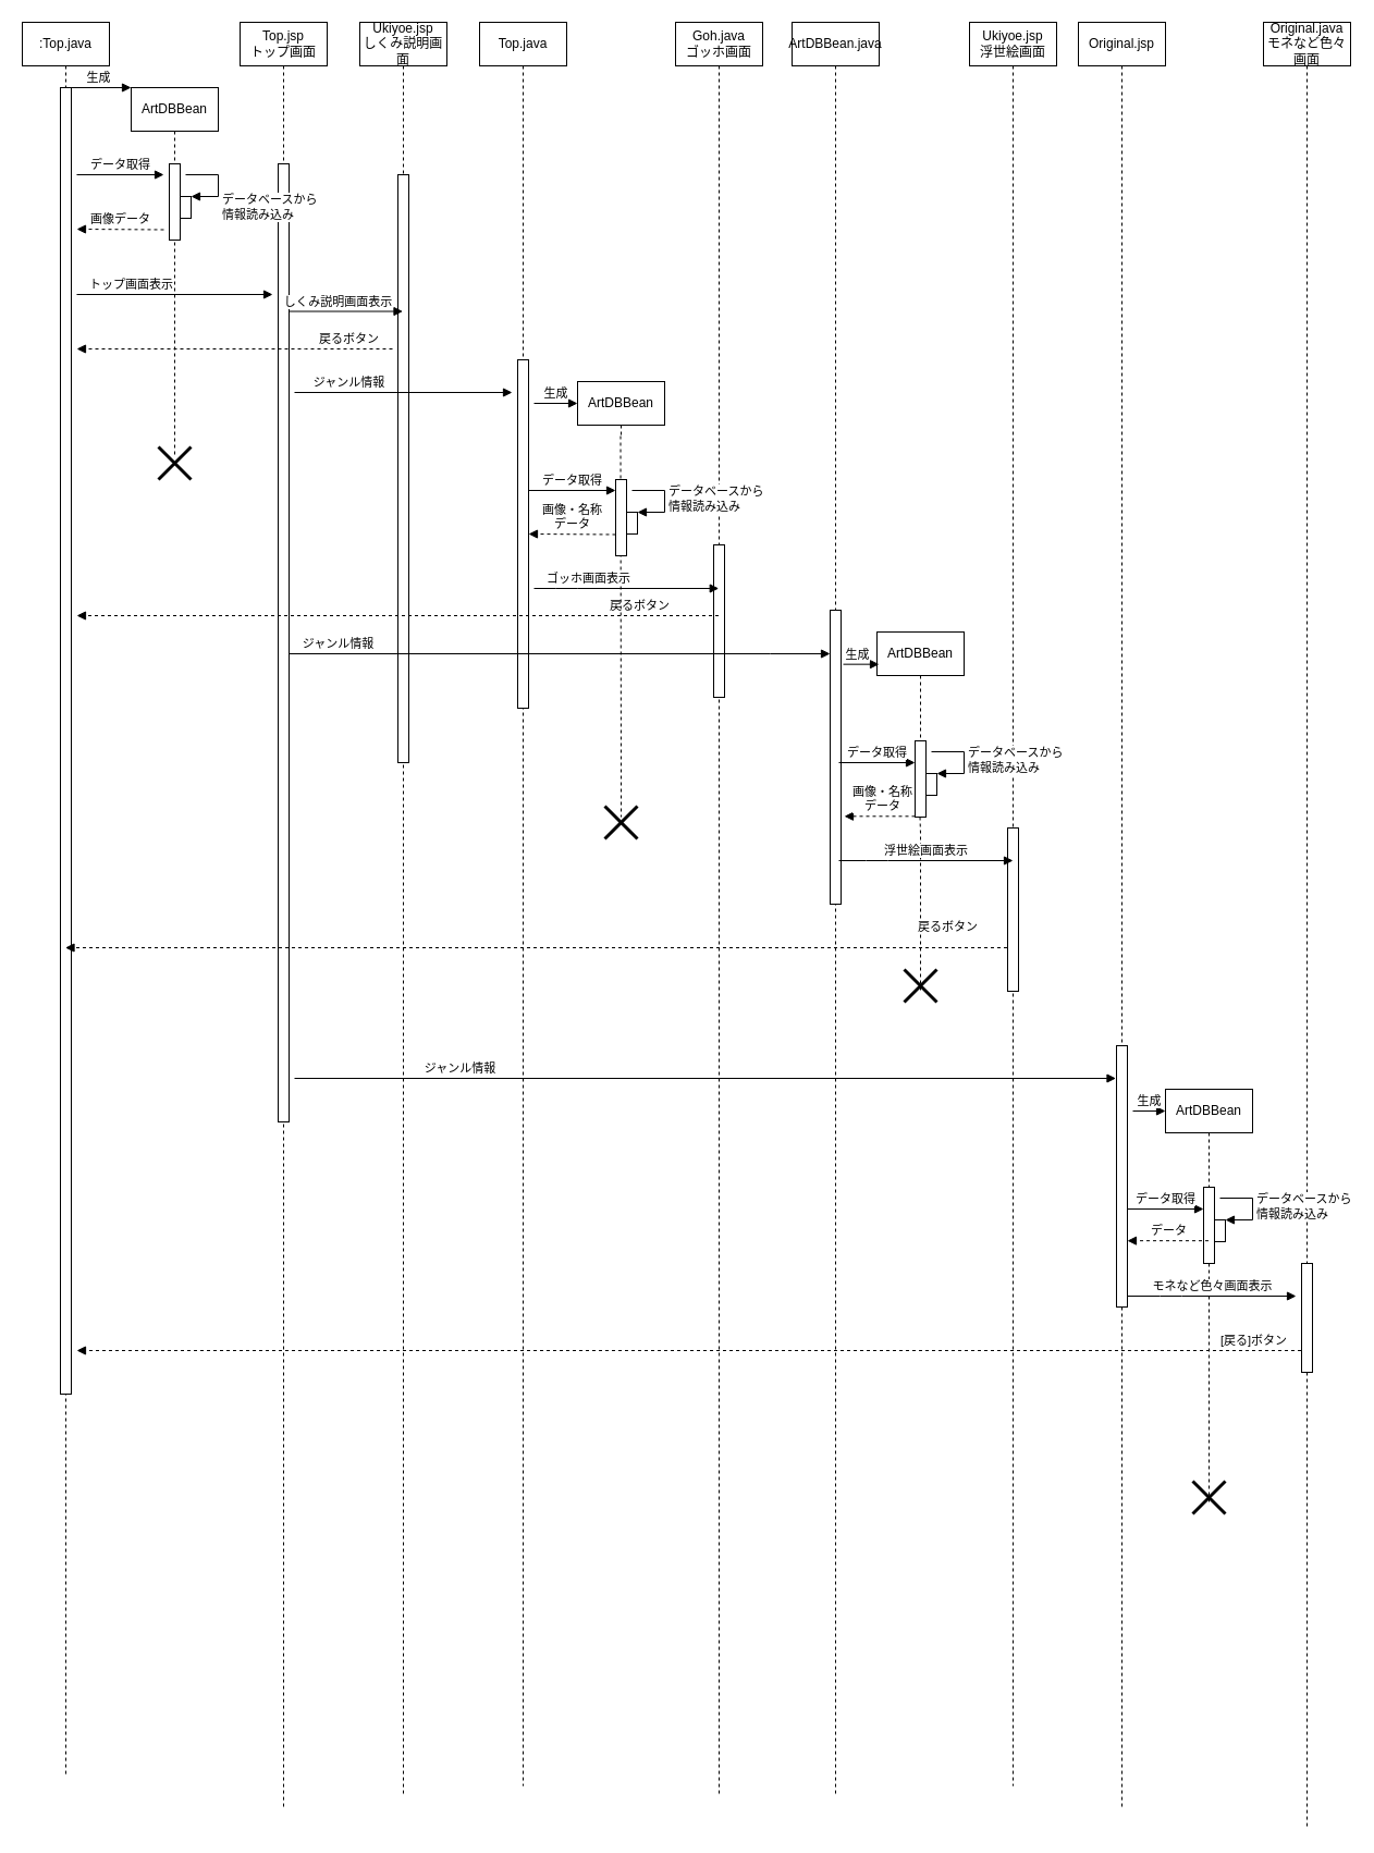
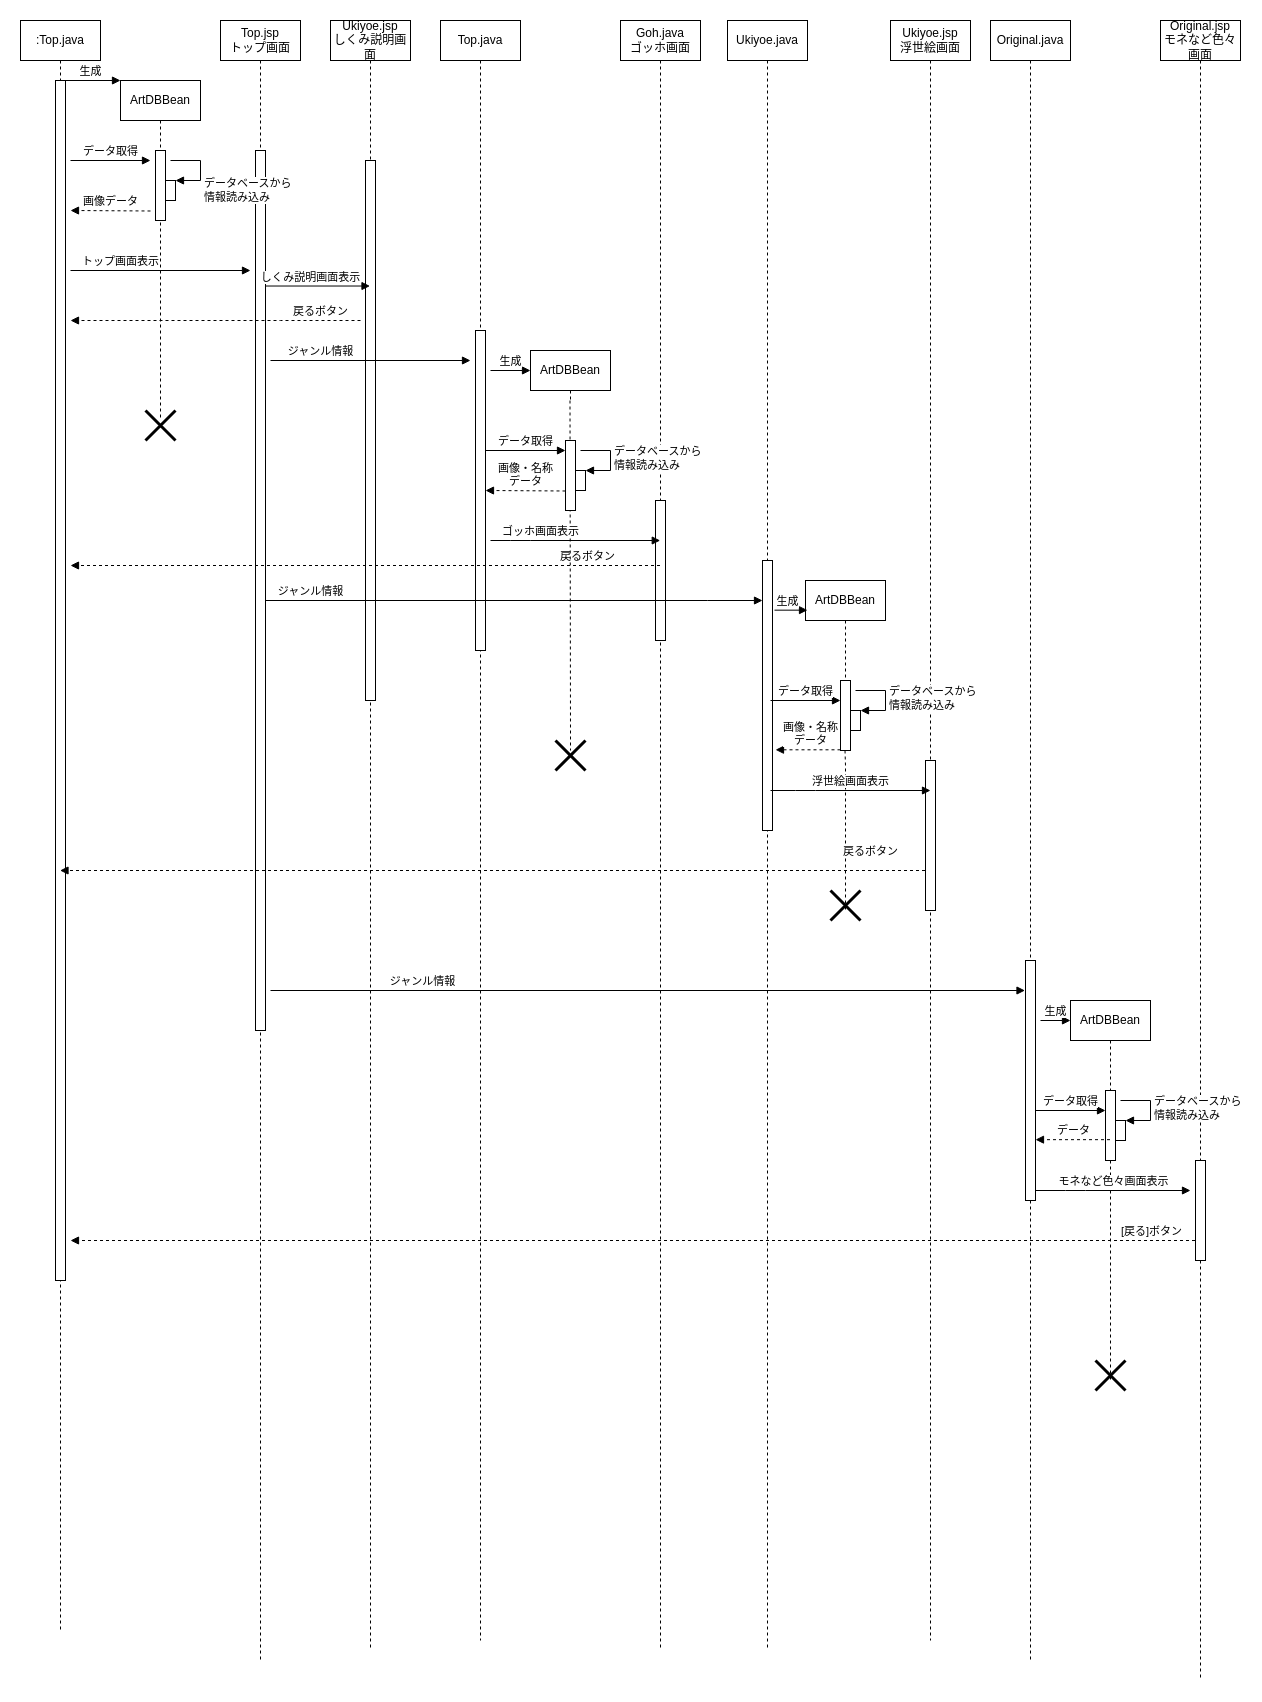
  <mxCell id="0" />
  <mxCell id="1" parent="0" />
  <mxCell id="2" value="Top.jsp&lt;br&gt;トップ画面" style="shape=umlLifeline;perimeter=lifelinePerimeter;whiteSpace=wrap;html=1;container=1;collapsible=0;recursiveResize=0;outlineConnect=0;" parent="1" vertex="1"><mxGeometry x="220" y="20" width="80" height="1640" as="geometry" /></mxCell>
  <mxCell id="3" value="" style="html=1;points=[];perimeter=orthogonalPerimeter;" parent="2" vertex="1"><mxGeometry x="35" y="130" width="10" height="880" as="geometry" /></mxCell>
  <mxCell id="4" value=":Top.java" style="shape=umlLifeline;perimeter=lifelinePerimeter;whiteSpace=wrap;html=1;container=1;collapsible=0;recursiveResize=0;outlineConnect=0;" parent="1" vertex="1"><mxGeometry x="20" y="20" width="80" height="1610" as="geometry" /></mxCell>
  <mxCell id="5" value="" style="html=1;points=[];perimeter=orthogonalPerimeter;" parent="4" vertex="1"><mxGeometry x="35" y="60" width="10" height="1200" as="geometry" /></mxCell>
  <mxCell id="6" value="ArtDBBean" style="shape=umlLifeline;perimeter=lifelinePerimeter;whiteSpace=wrap;html=1;container=1;collapsible=0;recursiveResize=0;outlineConnect=0;" parent="1" vertex="1"><mxGeometry x="120" y="80" width="80" height="340" as="geometry" /></mxCell>
  <mxCell id="7" value="" style="html=1;points=[];perimeter=orthogonalPerimeter;" parent="6" vertex="1"><mxGeometry x="35" y="70" width="10" height="70" as="geometry" /></mxCell>
  <mxCell id="8" value="" style="html=1;points=[];perimeter=orthogonalPerimeter;" parent="6" vertex="1"><mxGeometry x="45" y="100" width="10" height="20" as="geometry" /></mxCell>
  <mxCell id="9" value="データベースから&lt;br&gt;情報読み込み" style="edgeStyle=orthogonalEdgeStyle;html=1;align=left;spacingLeft=2;endArrow=block;rounded=0;entryX=1;entryY=0;" parent="6" target="8" edge="1"><mxGeometry x="0.333" y="10" relative="1" as="geometry"><mxPoint x="50" y="80" as="sourcePoint" /><Array as="points"><mxPoint x="80" y="80" /></Array><mxPoint as="offset" /></mxGeometry></mxCell>
  <mxCell id="10" value="生成" style="html=1;verticalAlign=bottom;endArrow=block;" parent="1" edge="1"><mxGeometry width="80" relative="1" as="geometry"><mxPoint x="60" y="80" as="sourcePoint" /><mxPoint x="120" y="80" as="targetPoint" /></mxGeometry></mxCell>
  <mxCell id="11" value="データ取得" style="html=1;verticalAlign=bottom;endArrow=block;" parent="1" edge="1"><mxGeometry width="80" relative="1" as="geometry"><mxPoint x="70" y="160" as="sourcePoint" /><mxPoint x="150" y="160" as="targetPoint" /></mxGeometry></mxCell>
  <mxCell id="12" value="画像データ" style="html=1;verticalAlign=bottom;endArrow=block;dashed=1;" parent="1" edge="1"><mxGeometry width="80" relative="1" as="geometry"><mxPoint x="150" y="210.5" as="sourcePoint" /><mxPoint x="70" y="210" as="targetPoint" /></mxGeometry></mxCell>
  <mxCell id="13" value="トップ画面表示" style="html=1;verticalAlign=bottom;endArrow=block;" parent="1" edge="1"><mxGeometry x="-0.444" width="80" relative="1" as="geometry"><mxPoint x="70" y="270" as="sourcePoint" /><mxPoint x="250" y="270" as="targetPoint" /><mxPoint as="offset" /></mxGeometry></mxCell>
  <mxCell id="14" value="Ukiyoe.jsp&lt;br&gt;しくみ説明画面" style="shape=umlLifeline;perimeter=lifelinePerimeter;whiteSpace=wrap;html=1;container=1;collapsible=0;recursiveResize=0;outlineConnect=0;" parent="1" vertex="1"><mxGeometry x="330" y="20" width="80" height="1630" as="geometry" /></mxCell>
  <mxCell id="15" value="" style="html=1;points=[];perimeter=orthogonalPerimeter;" parent="14" vertex="1"><mxGeometry x="35" y="140" width="10" height="540" as="geometry" /></mxCell>
  <mxCell id="16" value="しくみ説明画面表示" style="html=1;verticalAlign=bottom;endArrow=block;exitX=1.014;exitY=0.154;exitDx=0;exitDy=0;exitPerimeter=0;" parent="1" target="14" edge="1" source="3"><mxGeometry x="-0.14" width="80" relative="1" as="geometry"><mxPoint x="270" y="270" as="sourcePoint" /><mxPoint x="350" y="270" as="targetPoint" /><mxPoint as="offset" /></mxGeometry></mxCell>
  <mxCell id="17" value="Top.java" style="shape=umlLifeline;perimeter=lifelinePerimeter;whiteSpace=wrap;html=1;container=1;collapsible=0;recursiveResize=0;outlineConnect=0;" parent="1" vertex="1"><mxGeometry x="440" y="20" width="80" height="1620" as="geometry" /></mxCell>
  <mxCell id="18" value="" style="html=1;points=[];perimeter=orthogonalPerimeter;" parent="17" vertex="1"><mxGeometry x="35" y="310" width="10" height="320" as="geometry" /></mxCell>
  <mxCell id="19" value="Goh.java&lt;br&gt;ゴッホ画面" style="shape=umlLifeline;perimeter=lifelinePerimeter;whiteSpace=wrap;html=1;container=1;collapsible=0;recursiveResize=0;outlineConnect=0;" parent="1" vertex="1"><mxGeometry x="620" y="20" width="80" height="1630" as="geometry" /></mxCell>
  <mxCell id="20" value="" style="html=1;points=[];perimeter=orthogonalPerimeter;" parent="19" vertex="1"><mxGeometry x="35" y="480" width="10" height="140" as="geometry" /></mxCell>
  <mxCell id="21" value="ジャンル情報" style="html=1;verticalAlign=bottom;endArrow=block;" parent="19" edge="1"><mxGeometry x="-0.821" width="80" relative="1" as="geometry"><mxPoint x="-354.5" y="580" as="sourcePoint" /><mxPoint x="142" y="580" as="targetPoint" /><Array as="points"><mxPoint x="65.5" y="580" /><mxPoint x="85.5" y="580" /></Array><mxPoint as="offset" /></mxGeometry></mxCell>
- <mxCell id="22" value="ArtDBBean.java" style="shape=umlLifeline;perimeter=lifelinePerimeter;whiteSpace=wrap;html=1;container=1;collapsible=0;recursiveResize=0;outlineConnect=0;" parent="1" vertex="1"><mxGeometry x="727" y="20" width="80" height="1630" as="geometry" /></mxCell>
+ <mxCell id="22" value="Ukiyoe.java" style="shape=umlLifeline;perimeter=lifelinePerimeter;whiteSpace=wrap;html=1;container=1;collapsible=0;recursiveResize=0;outlineConnect=0;" parent="1" vertex="1"><mxGeometry x="727" y="20" width="80" height="1630" as="geometry" /></mxCell>
  <mxCell id="23" value="" style="html=1;points=[];perimeter=orthogonalPerimeter;" parent="22" vertex="1"><mxGeometry x="35" y="540" width="10" height="270" as="geometry" /></mxCell>
  <mxCell id="24" value="ジャンル情報" style="html=1;verticalAlign=bottom;endArrow=block;" parent="1" edge="1"><mxGeometry x="-0.5" width="80" relative="1" as="geometry"><mxPoint x="270" y="360" as="sourcePoint" /><mxPoint x="470" y="360" as="targetPoint" /><mxPoint as="offset" /></mxGeometry></mxCell>
  <mxCell id="25" value="Ukiyoe.jsp&lt;br&gt;浮世絵画面" style="shape=umlLifeline;perimeter=lifelinePerimeter;whiteSpace=wrap;html=1;container=1;collapsible=0;recursiveResize=0;outlineConnect=0;" parent="1" vertex="1"><mxGeometry x="890" y="20" width="80" height="1620" as="geometry" /></mxCell>
  <mxCell id="26" value="" style="html=1;points=[];perimeter=orthogonalPerimeter;" parent="25" vertex="1"><mxGeometry x="35" y="740" width="10" height="150" as="geometry" /></mxCell>
  <mxCell id="27" value="戻るボタン" style="html=1;verticalAlign=bottom;endArrow=block;dashed=1;" parent="1" edge="1"><mxGeometry x="-0.753" width="80" relative="1" as="geometry"><mxPoint x="659.5" y="565" as="sourcePoint" /><mxPoint x="70" y="565" as="targetPoint" /><mxPoint as="offset" /></mxGeometry></mxCell>
  <mxCell id="28" style="edgeStyle=orthogonalEdgeStyle;rounded=0;orthogonalLoop=1;jettySize=auto;html=1;dashed=1;endArrow=none;endFill=0;" parent="1" source="29" edge="1"><mxGeometry relative="1" as="geometry"><mxPoint x="570" y="750" as="targetPoint" /><Array as="points"><mxPoint x="570" y="730" /><mxPoint x="570" y="730" /></Array></mxGeometry></mxCell>
  <mxCell id="29" value="ArtDBBean" style="shape=umlLifeline;perimeter=lifelinePerimeter;whiteSpace=wrap;html=1;container=1;collapsible=0;recursiveResize=0;outlineConnect=0;" parent="1" vertex="1"><mxGeometry x="530" y="350" width="80" height="50" as="geometry" /></mxCell>
  <mxCell id="30" style="edgeStyle=orthogonalEdgeStyle;rounded=0;orthogonalLoop=1;jettySize=auto;html=1;dashed=1;endArrow=none;endFill=0;" parent="1" source="31" edge="1"><mxGeometry relative="1" as="geometry"><mxPoint x="845" y="910" as="targetPoint" /><Array as="points"><mxPoint x="845" y="765" /></Array></mxGeometry></mxCell>
  <mxCell id="31" value="ArtDBBean" style="shape=umlLifeline;perimeter=lifelinePerimeter;whiteSpace=wrap;html=1;container=1;collapsible=0;recursiveResize=0;outlineConnect=0;" parent="1" vertex="1"><mxGeometry x="805" y="580" width="80" height="170" as="geometry" /></mxCell>
  <mxCell id="32" value="" style="html=1;points=[];perimeter=orthogonalPerimeter;" parent="31" vertex="1"><mxGeometry x="35" y="100" width="10" height="70" as="geometry" /></mxCell>
  <mxCell id="33" value="" style="html=1;points=[];perimeter=orthogonalPerimeter;" parent="31" vertex="1"><mxGeometry x="45" y="130" width="10" height="20" as="geometry" /></mxCell>
  <mxCell id="34" value="データベースから&lt;br&gt;情報読み込み" style="edgeStyle=orthogonalEdgeStyle;html=1;align=left;spacingLeft=2;endArrow=block;rounded=0;entryX=1;entryY=0;" parent="31" target="33" edge="1"><mxGeometry relative="1" as="geometry"><mxPoint x="50" y="110" as="sourcePoint" /><Array as="points"><mxPoint x="80" y="110" /></Array></mxGeometry></mxCell>
  <mxCell id="35" value="画像・名称&lt;br&gt;データ" style="html=1;verticalAlign=bottom;endArrow=block;dashed=1;" parent="31" edge="1"><mxGeometry x="-0.077" width="80" relative="1" as="geometry"><mxPoint x="35" y="169.31" as="sourcePoint" /><mxPoint x="-30" y="169.31" as="targetPoint" /><mxPoint as="offset" /></mxGeometry></mxCell>
  <mxCell id="36" value="生成" style="html=1;verticalAlign=bottom;endArrow=block;" parent="1" edge="1"><mxGeometry x="-0.212" width="80" relative="1" as="geometry"><mxPoint x="774" y="609.66" as="sourcePoint" /><mxPoint x="807" y="609.66" as="targetPoint" /><mxPoint as="offset" /></mxGeometry></mxCell>
  <mxCell id="37" value="ArtDBBean" style="shape=umlLifeline;perimeter=lifelinePerimeter;whiteSpace=wrap;html=1;container=1;collapsible=0;recursiveResize=0;outlineConnect=0;" parent="1" vertex="1"><mxGeometry x="1070" y="1000" width="80" height="380" as="geometry" /></mxCell>
  <mxCell id="38" value="" style="shape=umlDestroy;whiteSpace=wrap;html=1;strokeWidth=3;" parent="37" vertex="1"><mxGeometry x="25" y="360" width="30" height="30" as="geometry" /></mxCell>
- <mxCell id="39" value="Original.jsp" style="shape=umlLifeline;perimeter=lifelinePerimeter;whiteSpace=wrap;html=1;container=1;collapsible=0;recursiveResize=0;outlineConnect=0;" parent="1" vertex="1"><mxGeometry x="990" y="20" width="80" height="1640" as="geometry" /></mxCell>
+ <mxCell id="39" value="Original.java" style="shape=umlLifeline;perimeter=lifelinePerimeter;whiteSpace=wrap;html=1;container=1;collapsible=0;recursiveResize=0;outlineConnect=0;" parent="1" vertex="1"><mxGeometry x="990" y="20" width="80" height="1640" as="geometry" /></mxCell>
  <mxCell id="40" value="" style="html=1;points=[];perimeter=orthogonalPerimeter;" parent="39" vertex="1"><mxGeometry x="35" y="940" width="10" height="240" as="geometry" /></mxCell>
- <mxCell id="41" value="Original.java&lt;br&gt;モネなど色々画面" style="shape=umlLifeline;perimeter=lifelinePerimeter;whiteSpace=wrap;html=1;container=1;collapsible=0;recursiveResize=0;outlineConnect=0;" parent="1" vertex="1"><mxGeometry x="1160" y="20" width="80" height="1660" as="geometry" /></mxCell>
+ <mxCell id="41" value="Original.jsp&lt;br&gt;モネなど色々画面" style="shape=umlLifeline;perimeter=lifelinePerimeter;whiteSpace=wrap;html=1;container=1;collapsible=0;recursiveResize=0;outlineConnect=0;" parent="1" vertex="1"><mxGeometry x="1160" y="20" width="80" height="1660" as="geometry" /></mxCell>
  <mxCell id="42" value="" style="html=1;points=[];perimeter=orthogonalPerimeter;" parent="41" vertex="1"><mxGeometry x="35" y="1140" width="10" height="100" as="geometry" /></mxCell>
  <mxCell id="43" value="戻るボタン" style="html=1;verticalAlign=bottom;endArrow=block;dashed=1;" parent="1" edge="1" target="4"><mxGeometry x="-0.873" y="-10" width="80" relative="1" as="geometry"><mxPoint x="924.5" y="870" as="sourcePoint" /><mxPoint x="380" y="870" as="targetPoint" /><mxPoint as="offset" /></mxGeometry></mxCell>
  <mxCell id="44" value="戻るボタン" style="html=1;verticalAlign=bottom;endArrow=block;dashed=1;" parent="1" edge="1"><mxGeometry x="-0.724" width="80" relative="1" as="geometry"><mxPoint x="360" y="320" as="sourcePoint" /><mxPoint x="70" y="320" as="targetPoint" /><mxPoint as="offset" /><Array as="points"><mxPoint x="270" y="320" /><mxPoint x="70" y="320" /></Array></mxGeometry></mxCell>
  <mxCell id="45" value="ジャンル情報" style="html=1;verticalAlign=bottom;endArrow=block;" parent="1" edge="1"><mxGeometry x="-0.597" width="80" relative="1" as="geometry"><mxPoint x="270" y="990" as="sourcePoint" /><mxPoint x="1024.5" y="990" as="targetPoint" /><mxPoint as="offset" /></mxGeometry></mxCell>
  <mxCell id="46" value="" style="shape=umlDestroy;whiteSpace=wrap;html=1;strokeWidth=3;" parent="1" vertex="1"><mxGeometry x="145" y="410" width="30" height="30" as="geometry" /></mxCell>
  <mxCell id="47" value="ゴッホ画面表示" style="html=1;verticalAlign=bottom;endArrow=block;" parent="1" edge="1"><mxGeometry x="-0.411" width="80" relative="1" as="geometry"><mxPoint x="490" y="540" as="sourcePoint" /><mxPoint x="659.75" y="540" as="targetPoint" /><Array as="points"><mxPoint x="520.25" y="540" /></Array><mxPoint as="offset" /></mxGeometry></mxCell>
  <mxCell id="48" value="浮世絵画面表示" style="html=1;verticalAlign=bottom;endArrow=block;" parent="1" edge="1"><mxGeometry width="80" relative="1" as="geometry"><mxPoint x="770" y="790" as="sourcePoint" /><mxPoint x="930" y="790" as="targetPoint" /><Array as="points"><mxPoint x="805" y="790" /></Array></mxGeometry></mxCell>
  <mxCell id="49" value="モネなど色々画面表示" style="html=1;verticalAlign=bottom;endArrow=block;" parent="1" edge="1"><mxGeometry width="80" relative="1" as="geometry"><mxPoint x="1035" y="1190" as="sourcePoint" /><mxPoint x="1190" y="1190" as="targetPoint" /><Array as="points"><mxPoint x="1075" y="1190" /></Array></mxGeometry></mxCell>
  <mxCell id="50" value="" style="shape=umlDestroy;whiteSpace=wrap;html=1;strokeWidth=3;" parent="1" vertex="1"><mxGeometry x="555" y="740" width="30" height="30" as="geometry" /></mxCell>
  <mxCell id="51" value="" style="shape=umlDestroy;whiteSpace=wrap;html=1;strokeWidth=3;" parent="1" vertex="1"><mxGeometry x="830" y="890" width="30" height="30" as="geometry" /></mxCell>
  <mxCell id="52" value="生成" style="html=1;verticalAlign=bottom;endArrow=block;" parent="1" edge="1"><mxGeometry width="80" relative="1" as="geometry"><mxPoint x="490" y="370" as="sourcePoint" /><mxPoint x="530" y="370" as="targetPoint" /></mxGeometry></mxCell>
  <mxCell id="53" value="" style="html=1;points=[];perimeter=orthogonalPerimeter;" parent="1" vertex="1"><mxGeometry x="565" y="440" width="10" height="70" as="geometry" /></mxCell>
  <mxCell id="54" value="" style="html=1;points=[];perimeter=orthogonalPerimeter;" parent="1" vertex="1"><mxGeometry x="575" y="470" width="10" height="20" as="geometry" /></mxCell>
  <mxCell id="55" value="データベースから&lt;br&gt;情報読み込み" style="edgeStyle=orthogonalEdgeStyle;html=1;align=left;spacingLeft=2;endArrow=block;rounded=0;entryX=1;entryY=0;" parent="1" target="54" edge="1"><mxGeometry relative="1" as="geometry"><mxPoint x="580" y="450" as="sourcePoint" /><Array as="points"><mxPoint x="610" y="450" /></Array></mxGeometry></mxCell>
  <mxCell id="56" value="画像・名称&lt;br&gt;データ" style="html=1;verticalAlign=bottom;endArrow=block;dashed=1;" parent="1" edge="1"><mxGeometry width="80" relative="1" as="geometry"><mxPoint x="565" y="490.5" as="sourcePoint" /><mxPoint x="485" y="490" as="targetPoint" /></mxGeometry></mxCell>
  <mxCell id="57" value="" style="html=1;points=[];perimeter=orthogonalPerimeter;" parent="1" vertex="1"><mxGeometry x="1105" y="1090" width="10" height="70" as="geometry" /></mxCell>
  <mxCell id="58" value="" style="html=1;points=[];perimeter=orthogonalPerimeter;" parent="1" vertex="1"><mxGeometry x="1115" y="1120" width="10" height="20" as="geometry" /></mxCell>
  <mxCell id="59" value="データベースから&lt;br&gt;情報読み込み" style="edgeStyle=orthogonalEdgeStyle;html=1;align=left;spacingLeft=2;endArrow=block;rounded=0;entryX=1;entryY=0;" parent="1" target="58" edge="1"><mxGeometry relative="1" as="geometry"><mxPoint x="1120" y="1100" as="sourcePoint" /><Array as="points"><mxPoint x="1150" y="1100" /></Array></mxGeometry></mxCell>
  <mxCell id="60" value="生成" style="html=1;verticalAlign=bottom;endArrow=block;" parent="1" edge="1"><mxGeometry width="80" relative="1" as="geometry"><mxPoint x="1040" y="1020" as="sourcePoint" /><mxPoint x="1070" y="1020" as="targetPoint" /><mxPoint as="offset" /></mxGeometry></mxCell>
  <mxCell id="61" value="データ" style="html=1;verticalAlign=bottom;endArrow=block;dashed=1;" parent="1" edge="1" source="37"><mxGeometry width="80" relative="1" as="geometry"><mxPoint x="1095" y="1139.17" as="sourcePoint" /><mxPoint x="1035" y="1139.17" as="targetPoint" /></mxGeometry></mxCell>
  <mxCell id="62" value="[戻る]ボタン" style="html=1;verticalAlign=bottom;endArrow=block;dashed=1;" parent="1" edge="1"><mxGeometry x="-0.921" width="80" relative="1" as="geometry"><mxPoint x="1194.5" y="1240" as="sourcePoint" /><mxPoint x="70" y="1240" as="targetPoint" /><mxPoint as="offset" /></mxGeometry></mxCell>
  <mxCell id="63" value="データ取得" style="html=1;verticalAlign=bottom;endArrow=block;" edge="1" parent="1"><mxGeometry width="80" relative="1" as="geometry"><mxPoint x="485" y="450" as="sourcePoint" /><mxPoint x="565" y="450" as="targetPoint" /></mxGeometry></mxCell>
  <mxCell id="64" value="データ取得" style="html=1;verticalAlign=bottom;endArrow=block;" edge="1" parent="1"><mxGeometry width="80" relative="1" as="geometry"><mxPoint x="770" y="700" as="sourcePoint" /><mxPoint x="840" y="700" as="targetPoint" /></mxGeometry></mxCell>
  <mxCell id="65" value="データ取得" style="html=1;verticalAlign=bottom;endArrow=block;" edge="1" parent="1"><mxGeometry width="80" relative="1" as="geometry"><mxPoint x="1035" y="1110" as="sourcePoint" /><mxPoint x="1105" y="1110" as="targetPoint" /></mxGeometry></mxCell>
